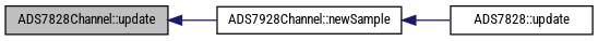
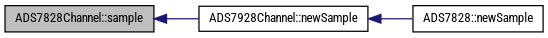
  digraph {
    fontname="Roboto Condensed"
    rankdir=LR
    node [color=black fillcolor=white fontname="Roboto Condensed" fontsize=10 shape=record style=filled]
    edge [color=midnightblue dir=back fontname="Roboto Condensed" fontsize=10 labelfontname=FreeSans labelfontsize=10 style=solid]
-   n1 [fillcolor=grey75 fontcolor=black height=0.2 label="ADS7828Channel::update" width=0.4]
+   n1 [fillcolor=grey75 fontcolor=black height=0.2 label="ADS7828Channel::sample" width=0.4]
    n2 [height=0.2 label="ADS7928Channel::newSample" width=0.4]
-   n3 [height=0.2 label="ADS7828::update" width=0.4]
+   n3 [height=0.2 label="ADS7828::newSample" width=0.4]
    n1 -> n2
    n2 -> n3
  }
